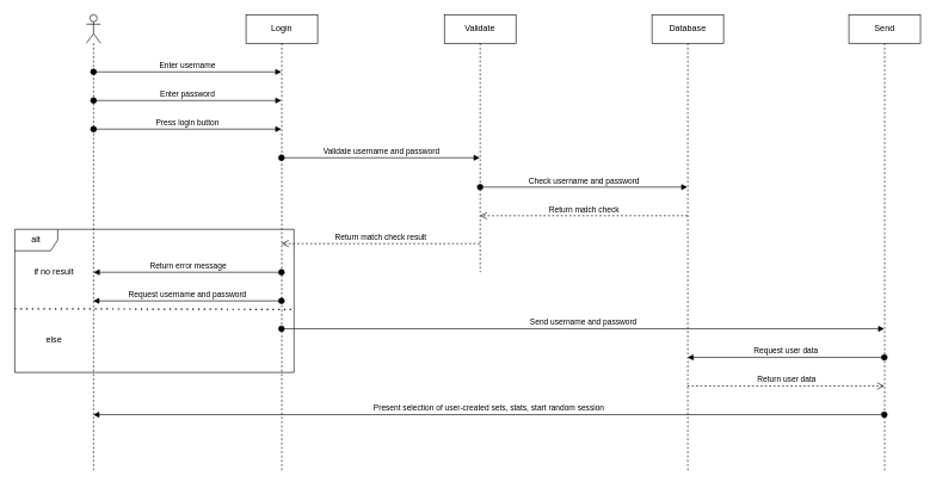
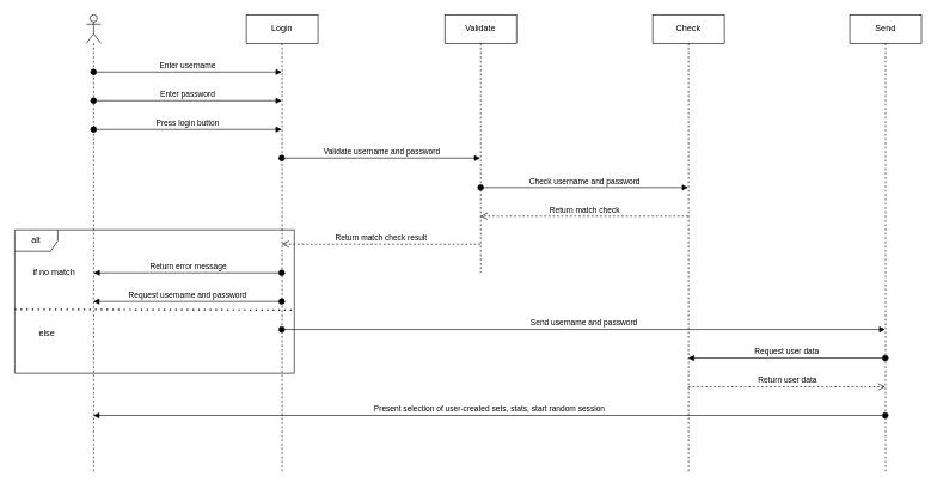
  <mxCell id="0" />
  <mxCell id="1" parent="0" />
  <mxCell id="2" value="" style="shape=umlLifeline;perimeter=lifelinePerimeter;whiteSpace=wrap;html=1;container=1;dropTarget=0;collapsible=0;recursiveResize=0;outlineConnect=0;portConstraint=eastwest;newEdgeStyle={&quot;edgeStyle&quot;:&quot;elbowEdgeStyle&quot;,&quot;elbow&quot;:&quot;vertical&quot;,&quot;curved&quot;:0,&quot;rounded&quot;:0};participant=umlActor;" parent="1" vertex="1"><mxGeometry x="120" y="20" width="20" height="640" as="geometry" /></mxCell>
  <mxCell id="3" value="Login" style="shape=umlLifeline;perimeter=lifelinePerimeter;whiteSpace=wrap;html=1;container=1;dropTarget=0;collapsible=0;recursiveResize=0;outlineConnect=0;portConstraint=eastwest;newEdgeStyle={&quot;edgeStyle&quot;:&quot;elbowEdgeStyle&quot;,&quot;elbow&quot;:&quot;vertical&quot;,&quot;curved&quot;:0,&quot;rounded&quot;:0};" parent="1" vertex="1"><mxGeometry x="343" y="20" width="100" height="640" as="geometry" /></mxCell>
  <mxCell id="4" value="Validate" style="shape=umlLifeline;perimeter=lifelinePerimeter;whiteSpace=wrap;html=1;container=1;dropTarget=0;collapsible=0;recursiveResize=0;outlineConnect=0;portConstraint=eastwest;newEdgeStyle={&quot;edgeStyle&quot;:&quot;elbowEdgeStyle&quot;,&quot;elbow&quot;:&quot;vertical&quot;,&quot;curved&quot;:0,&quot;rounded&quot;:0};" parent="1" vertex="1"><mxGeometry x="620" y="20" width="100" height="360" as="geometry" /></mxCell>
- <mxCell id="5" value="Database" style="shape=umlLifeline;perimeter=lifelinePerimeter;whiteSpace=wrap;html=1;container=1;dropTarget=0;collapsible=0;recursiveResize=0;outlineConnect=0;portConstraint=eastwest;newEdgeStyle={&quot;edgeStyle&quot;:&quot;elbowEdgeStyle&quot;,&quot;elbow&quot;:&quot;vertical&quot;,&quot;curved&quot;:0,&quot;rounded&quot;:0};" parent="1" vertex="1"><mxGeometry x="910" y="20" width="100" height="640" as="geometry" /></mxCell>
+ <mxCell id="5" value="Check" style="shape=umlLifeline;perimeter=lifelinePerimeter;whiteSpace=wrap;html=1;container=1;dropTarget=0;collapsible=0;recursiveResize=0;outlineConnect=0;portConstraint=eastwest;newEdgeStyle={&quot;edgeStyle&quot;:&quot;elbowEdgeStyle&quot;,&quot;elbow&quot;:&quot;vertical&quot;,&quot;curved&quot;:0,&quot;rounded&quot;:0};" parent="1" vertex="1"><mxGeometry x="910" y="20" width="100" height="640" as="geometry" /></mxCell>
  <mxCell id="6" value="Send" style="shape=umlLifeline;perimeter=lifelinePerimeter;whiteSpace=wrap;html=1;container=1;dropTarget=0;collapsible=0;recursiveResize=0;outlineConnect=0;portConstraint=eastwest;newEdgeStyle={&quot;edgeStyle&quot;:&quot;elbowEdgeStyle&quot;,&quot;elbow&quot;:&quot;vertical&quot;,&quot;curved&quot;:0,&quot;rounded&quot;:0};" parent="1" vertex="1"><mxGeometry x="1185" y="20" width="100" height="640" as="geometry" /></mxCell>
  <mxCell id="7" value="Press login button" style="html=1;verticalAlign=bottom;startArrow=oval;startFill=1;endArrow=block;startSize=8;edgeStyle=elbowEdgeStyle;elbow=vertical;curved=0;rounded=0;" parent="1" edge="1"><mxGeometry width="60" relative="1" as="geometry"><mxPoint x="130" y="180" as="sourcePoint" /><mxPoint x="392.5" y="180" as="targetPoint" /></mxGeometry></mxCell>
  <mxCell id="8" value="Enter username" style="html=1;verticalAlign=bottom;startArrow=oval;startFill=1;endArrow=block;startSize=8;edgeStyle=elbowEdgeStyle;elbow=vertical;curved=0;rounded=0;" parent="1" edge="1"><mxGeometry width="60" relative="1" as="geometry"><mxPoint x="130" y="100" as="sourcePoint" /><mxPoint x="392.5" y="100" as="targetPoint" /></mxGeometry></mxCell>
  <mxCell id="9" value="Enter password" style="html=1;verticalAlign=bottom;startArrow=oval;startFill=1;endArrow=block;startSize=8;edgeStyle=elbowEdgeStyle;elbow=vertical;curved=0;rounded=0;" parent="1" edge="1"><mxGeometry width="60" relative="1" as="geometry"><mxPoint x="130" y="140" as="sourcePoint" /><mxPoint x="392.5" y="140" as="targetPoint" /></mxGeometry></mxCell>
  <mxCell id="10" value="Validate username and password" style="html=1;verticalAlign=bottom;startArrow=oval;startFill=1;endArrow=block;startSize=8;edgeStyle=elbowEdgeStyle;elbow=vertical;curved=0;rounded=0;" parent="1" edge="1"><mxGeometry width="60" relative="1" as="geometry"><mxPoint x="392.5" y="220" as="sourcePoint" /><mxPoint x="669.5" y="220" as="targetPoint" /></mxGeometry></mxCell>
  <mxCell id="11" value="Check username and password" style="html=1;verticalAlign=bottom;startArrow=oval;startFill=1;endArrow=block;startSize=8;edgeStyle=elbowEdgeStyle;elbow=vertical;curved=0;rounded=0;" parent="1" edge="1"><mxGeometry width="60" relative="1" as="geometry"><mxPoint x="670" y="261" as="sourcePoint" /><mxPoint x="959.5" y="261" as="targetPoint" /></mxGeometry></mxCell>
  <mxCell id="12" value="Return match check" style="html=1;verticalAlign=bottom;endArrow=open;dashed=1;endSize=8;edgeStyle=elbowEdgeStyle;elbow=vertical;curved=0;rounded=0;" parent="1" edge="1"><mxGeometry relative="1" as="geometry"><mxPoint x="959.5" y="301" as="sourcePoint" /><mxPoint x="669.5" y="301" as="targetPoint" /></mxGeometry></mxCell>
  <mxCell id="13" value="Return match check result" style="html=1;verticalAlign=bottom;endArrow=open;dashed=1;endSize=8;edgeStyle=elbowEdgeStyle;elbow=vertical;curved=0;rounded=0;" parent="1" edge="1"><mxGeometry relative="1" as="geometry"><mxPoint x="669.5" y="340" as="sourcePoint" /><mxPoint x="392.5" y="340" as="targetPoint" /></mxGeometry></mxCell>
  <mxCell id="14" value="alt" style="shape=umlFrame;whiteSpace=wrap;html=1;pointerEvents=0;" parent="1" vertex="1"><mxGeometry x="20" y="320" width="390" height="200" as="geometry" /></mxCell>
- <mxCell id="15" value="if no result" style="text;html=1;strokeColor=none;fillColor=none;align=center;verticalAlign=middle;whiteSpace=wrap;rounded=0;" parent="1" vertex="1"><mxGeometry x="30" y="360" width="90" height="40" as="geometry" /></mxCell>
+ <mxCell id="15" value="if no match" style="text;html=1;strokeColor=none;fillColor=none;align=center;verticalAlign=middle;whiteSpace=wrap;rounded=0;" parent="1" vertex="1"><mxGeometry x="30" y="360" width="90" height="40" as="geometry" /></mxCell>
  <mxCell id="16" value="" style="endArrow=none;dashed=1;html=1;dashPattern=1 3;strokeWidth=2;rounded=0;exitX=0;exitY=0.495;exitDx=0;exitDy=0;exitPerimeter=0;entryX=1.003;entryY=0.5;entryDx=0;entryDy=0;entryPerimeter=0;" parent="1" edge="1"><mxGeometry width="50" height="50" relative="1" as="geometry"><mxPoint x="20" y="431" as="sourcePoint" /><mxPoint x="411.17" y="432" as="targetPoint" /></mxGeometry></mxCell>
  <mxCell id="17" value="Request username and password" style="html=1;verticalAlign=bottom;startArrow=oval;startFill=1;endArrow=block;startSize=8;edgeStyle=elbowEdgeStyle;elbow=vertical;curved=0;rounded=0;" parent="1" edge="1"><mxGeometry width="60" relative="1" as="geometry"><mxPoint x="392.5" y="420" as="sourcePoint" /><mxPoint x="129.5" y="420" as="targetPoint" /></mxGeometry></mxCell>
  <mxCell id="18" value="Return error message" style="html=1;verticalAlign=bottom;startArrow=oval;startFill=1;endArrow=block;startSize=8;edgeStyle=elbowEdgeStyle;elbow=vertical;curved=0;rounded=0;" parent="1" source="3" edge="1"><mxGeometry width="60" relative="1" as="geometry"><mxPoint x="280" y="380" as="sourcePoint" /><mxPoint x="130" y="380" as="targetPoint" /><Array as="points"><mxPoint x="130" y="380" /></Array></mxGeometry></mxCell>
- <mxCell id="19" value="else" style="text;html=1;strokeColor=none;fillColor=none;align=center;verticalAlign=middle;whiteSpace=wrap;rounded=0;" parent="1" vertex="1"><mxGeometry x="45" y="460" width="60" height="30" as="geometry" /></mxCell>
+ <mxCell id="19" value="else" style="text;html=1;strokeColor=none;fillColor=none;align=center;verticalAlign=middle;whiteSpace=wrap;rounded=0;" parent="1" vertex="1"><mxGeometry x="35" y="450" width="60" height="30" as="geometry" /></mxCell>
  <mxCell id="20" value="Send username and password" style="html=1;verticalAlign=bottom;startArrow=oval;startFill=1;endArrow=block;startSize=8;edgeStyle=elbowEdgeStyle;elbow=vertical;curved=0;rounded=0;" parent="1" target="6" edge="1"><mxGeometry width="60" relative="1" as="geometry"><mxPoint x="392.5" y="459" as="sourcePoint" /><mxPoint x="959.5" y="459" as="targetPoint" /></mxGeometry></mxCell>
  <mxCell id="21" value="Request user data" style="html=1;verticalAlign=bottom;startArrow=oval;startFill=1;endArrow=block;startSize=8;edgeStyle=elbowEdgeStyle;elbow=vertical;curved=0;rounded=0;" parent="1" edge="1"><mxGeometry width="60" relative="1" as="geometry"><mxPoint x="1234.5" y="499" as="sourcePoint" /><mxPoint x="959.5" y="499" as="targetPoint" /></mxGeometry></mxCell>
  <mxCell id="22" value="Return user data" style="html=1;verticalAlign=bottom;endArrow=open;dashed=1;endSize=8;edgeStyle=elbowEdgeStyle;elbow=vertical;curved=0;rounded=0;" parent="1" edge="1"><mxGeometry relative="1" as="geometry"><mxPoint x="959.5" y="539" as="sourcePoint" /><mxPoint x="1234.5" y="539" as="targetPoint" /></mxGeometry></mxCell>
  <mxCell id="23" value="Present selection of user-created sets, stats, start random session " style="html=1;verticalAlign=bottom;startArrow=oval;startFill=1;endArrow=block;startSize=8;edgeStyle=elbowEdgeStyle;elbow=vertical;curved=0;rounded=0;" edge="1" parent="1"><mxGeometry width="60" relative="1" as="geometry"><mxPoint x="1234.5" y="579" as="sourcePoint" /><mxPoint x="129.5" y="579" as="targetPoint" /></mxGeometry></mxCell>
